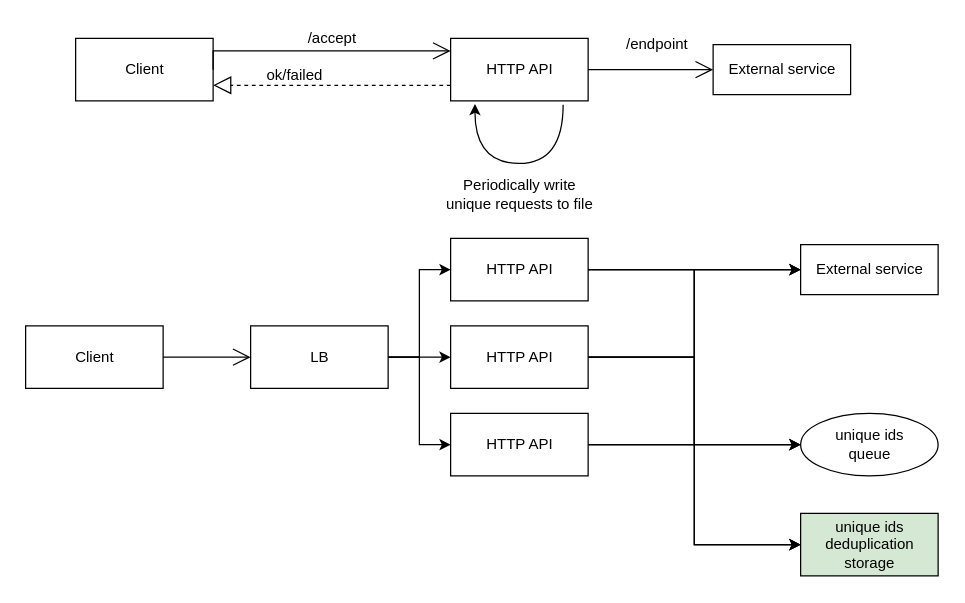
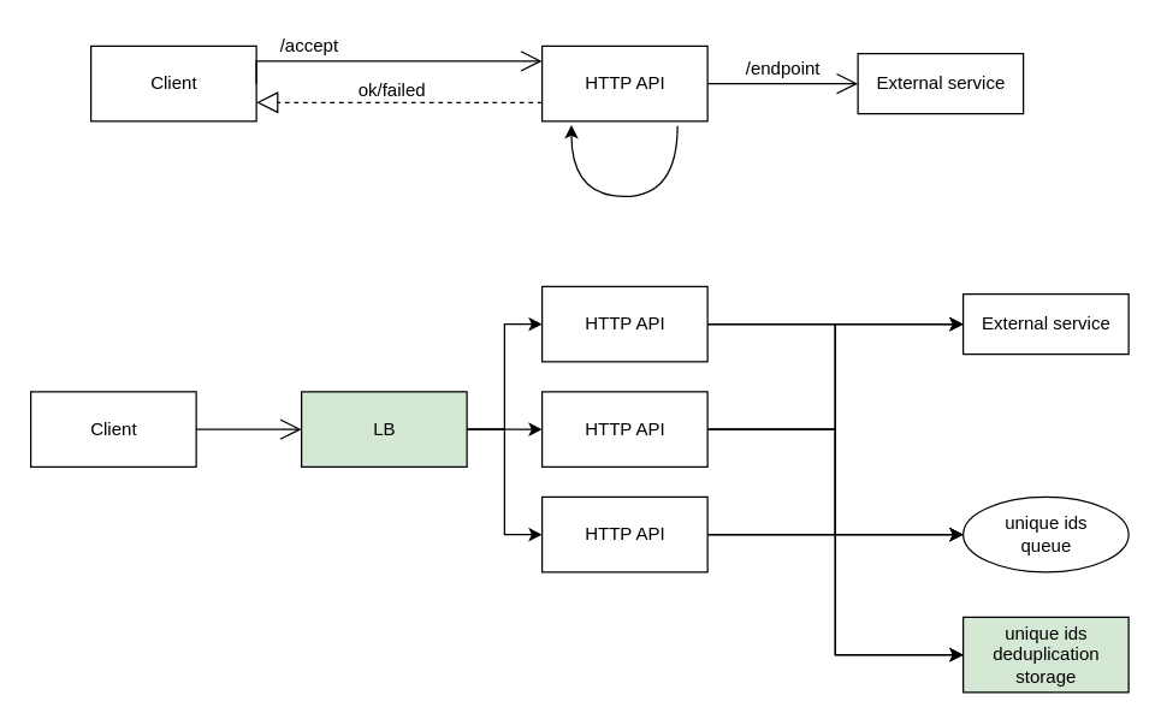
  <mxCell id="0" />
  <mxCell id="1" parent="0" />
  <mxCell id="2" value="Client" style="html=1;" parent="1" vertex="1"><mxGeometry x="60" y="30" width="110" height="50" as="geometry" /></mxCell>
  <mxCell id="3" value="HTTP API" style="html=1;" parent="1" vertex="1"><mxGeometry x="360" y="30" width="110" height="50" as="geometry" /></mxCell>
  <mxCell id="4" value="" style="endArrow=open;endFill=1;endSize=12;html=1;rounded=0;edgeStyle=orthogonalEdgeStyle;exitX=1;exitY=0.5;exitDx=0;exitDy=0;" parent="1" source="2" target="3" edge="1"><mxGeometry width="160" relative="1" as="geometry"><mxPoint x="430" y="290" as="sourcePoint" /><mxPoint x="590" y="290" as="targetPoint" /><Array as="points"><mxPoint x="170" y="40" /></Array></mxGeometry></mxCell>
- <mxCell id="5" value="/accept" style="text;html=1;align=center;verticalAlign=middle;resizable=0;points=[];autosize=1;strokeColor=none;fillColor=none;" parent="1" vertex="1"><mxGeometry x="240" y="20" width="50" height="20" as="geometry" /></mxCell>
+ <mxCell id="5" value="/accept" style="text;html=1;align=center;verticalAlign=middle;resizable=0;points=[];autosize=1;strokeColor=none;fillColor=none;" parent="1" vertex="1"><mxGeometry x="180" y="20" width="50" height="20" as="geometry" /></mxCell>
  <mxCell id="6" value="" style="endArrow=block;dashed=1;endFill=0;endSize=12;html=1;rounded=0;edgeStyle=orthogonalEdgeStyle;entryX=1;entryY=0.75;entryDx=0;entryDy=0;exitX=0;exitY=0.75;exitDx=0;exitDy=0;" parent="1" source="3" target="2" edge="1"><mxGeometry width="160" relative="1" as="geometry"><mxPoint x="430" y="290" as="sourcePoint" /><mxPoint x="590" y="290" as="targetPoint" /></mxGeometry></mxCell>
- <mxCell id="7" value="ok/failed" style="text;html=1;align=center;verticalAlign=middle;resizable=0;points=[];autosize=1;strokeColor=none;fillColor=none;" parent="1" vertex="1"><mxGeometry x="205" y="50" width="60" height="20" as="geometry" /></mxCell>
+ <mxCell id="7" value="ok/failed" style="text;html=1;align=center;verticalAlign=middle;resizable=0;points=[];autosize=1;strokeColor=none;fillColor=none;" parent="1" vertex="1"><mxGeometry x="230" y="50" width="60" height="20" as="geometry" /></mxCell>
  <mxCell id="8" value="External service" style="html=1;" parent="1" vertex="1"><mxGeometry x="570" y="35" width="110" height="40" as="geometry" /></mxCell>
  <mxCell id="9" value="" style="endArrow=open;endFill=1;endSize=12;html=1;rounded=0;edgeStyle=orthogonalEdgeStyle;exitX=1;exitY=0.5;exitDx=0;exitDy=0;entryX=0;entryY=0.5;entryDx=0;entryDy=0;" parent="1" source="3" target="8" edge="1"><mxGeometry width="160" relative="1" as="geometry"><mxPoint x="430" y="290" as="sourcePoint" /><mxPoint x="590" y="290" as="targetPoint" /></mxGeometry></mxCell>
- <mxCell id="10" value="/endpoint" style="text;html=1;align=center;verticalAlign=middle;resizable=0;points=[];autosize=1;strokeColor=none;fillColor=none;" parent="1" vertex="1"><mxGeometry x="490" y="25" width="70" height="20" as="geometry" /></mxCell>
+ <mxCell id="10" value="/endpoint" style="text;html=1;align=center;verticalAlign=middle;resizable=0;points=[];autosize=1;strokeColor=none;fillColor=none;" parent="1" vertex="1"><mxGeometry x="485" y="35" width="70" height="20" as="geometry" /></mxCell>
  <mxCell id="11" value="" style="curved=1;endArrow=classic;html=1;rounded=0;edgeStyle=orthogonalEdgeStyle;entryX=0.177;entryY=1.05;entryDx=0;entryDy=0;entryPerimeter=0;" parent="1" target="3" edge="1"><mxGeometry width="50" height="50" relative="1" as="geometry"><mxPoint x="450" y="83" as="sourcePoint" /><mxPoint x="530" y="270" as="targetPoint" /><Array as="points"><mxPoint x="450" y="130" /><mxPoint x="380" y="130" /></Array></mxGeometry></mxCell>
- <mxCell id="12" value="Periodically write &lt;br&gt;unique requests to file" style="text;html=1;align=center;verticalAlign=middle;resizable=0;points=[];autosize=1;strokeColor=none;fillColor=none;" parent="1" vertex="1"><mxGeometry x="350" y="140" width="130" height="30" as="geometry" /></mxCell>
  <mxCell id="13" value="Client" style="html=1;" parent="1" vertex="1"><mxGeometry x="20" y="260" width="110" height="50" as="geometry" /></mxCell>
  <mxCell id="14" style="edgeStyle=orthogonalEdgeStyle;rounded=0;orthogonalLoop=1;jettySize=auto;html=1;entryX=0;entryY=0.5;entryDx=0;entryDy=0;" parent="1" source="17" target="18" edge="1"><mxGeometry relative="1" as="geometry" /></mxCell>
  <mxCell id="15" style="edgeStyle=orthogonalEdgeStyle;rounded=0;orthogonalLoop=1;jettySize=auto;html=1;entryX=0;entryY=0.5;entryDx=0;entryDy=0;" parent="1" source="17" target="32" edge="1"><mxGeometry relative="1" as="geometry" /></mxCell>
  <mxCell id="16" style="edgeStyle=orthogonalEdgeStyle;rounded=0;orthogonalLoop=1;jettySize=auto;html=1;entryX=0;entryY=0.5;entryDx=0;entryDy=0;" parent="1" source="17" target="33" edge="1"><mxGeometry relative="1" as="geometry" /></mxCell>
  <mxCell id="17" value="HTTP API" style="html=1;" parent="1" vertex="1"><mxGeometry x="360" y="260" width="110" height="50" as="geometry" /></mxCell>
  <mxCell id="18" value="External service" style="html=1;" parent="1" vertex="1"><mxGeometry x="640" y="195" width="110" height="40" as="geometry" /></mxCell>
  <mxCell id="19" style="edgeStyle=orthogonalEdgeStyle;rounded=0;orthogonalLoop=1;jettySize=auto;html=1;entryX=0;entryY=0.5;entryDx=0;entryDy=0;" parent="1" source="22" target="17" edge="1"><mxGeometry relative="1" as="geometry" /></mxCell>
  <mxCell id="20" style="edgeStyle=orthogonalEdgeStyle;rounded=0;orthogonalLoop=1;jettySize=auto;html=1;entryX=0;entryY=0.5;entryDx=0;entryDy=0;" parent="1" source="22" target="30" edge="1"><mxGeometry relative="1" as="geometry" /></mxCell>
  <mxCell id="21" style="edgeStyle=orthogonalEdgeStyle;rounded=0;orthogonalLoop=1;jettySize=auto;html=1;entryX=0;entryY=0.5;entryDx=0;entryDy=0;" parent="1" source="22" target="26" edge="1"><mxGeometry relative="1" as="geometry" /></mxCell>
- <mxCell id="22" value="LB" style="html=1;" parent="1" vertex="1"><mxGeometry x="200" y="260" width="110" height="50" as="geometry" /></mxCell>
+ <mxCell id="22" value="LB" style="html=1;fillColor=#d5e8d4;" parent="1" vertex="1"><mxGeometry x="200" y="260" width="110" height="50" as="geometry" /></mxCell>
  <mxCell id="23" style="edgeStyle=orthogonalEdgeStyle;rounded=0;orthogonalLoop=1;jettySize=auto;html=1;entryX=0;entryY=0.5;entryDx=0;entryDy=0;" parent="1" source="26" target="18" edge="1"><mxGeometry relative="1" as="geometry" /></mxCell>
  <mxCell id="24" style="edgeStyle=orthogonalEdgeStyle;rounded=0;orthogonalLoop=1;jettySize=auto;html=1;entryX=0;entryY=0.5;entryDx=0;entryDy=0;" parent="1" source="26" target="32" edge="1"><mxGeometry relative="1" as="geometry" /></mxCell>
  <mxCell id="25" style="edgeStyle=orthogonalEdgeStyle;rounded=0;orthogonalLoop=1;jettySize=auto;html=1;entryX=0;entryY=0.5;entryDx=0;entryDy=0;" parent="1" source="26" target="33" edge="1"><mxGeometry relative="1" as="geometry" /></mxCell>
  <mxCell id="26" value="HTTP API" style="html=1;" parent="1" vertex="1"><mxGeometry x="360" y="330" width="110" height="50" as="geometry" /></mxCell>
  <mxCell id="27" style="edgeStyle=orthogonalEdgeStyle;rounded=0;orthogonalLoop=1;jettySize=auto;html=1;entryX=0;entryY=0.5;entryDx=0;entryDy=0;" parent="1" source="30" target="18" edge="1"><mxGeometry relative="1" as="geometry" /></mxCell>
  <mxCell id="28" style="edgeStyle=orthogonalEdgeStyle;rounded=0;orthogonalLoop=1;jettySize=auto;html=1;entryX=0;entryY=0.5;entryDx=0;entryDy=0;" parent="1" source="30" target="32" edge="1"><mxGeometry relative="1" as="geometry" /></mxCell>
  <mxCell id="29" style="edgeStyle=orthogonalEdgeStyle;rounded=0;orthogonalLoop=1;jettySize=auto;html=1;entryX=0;entryY=0.5;entryDx=0;entryDy=0;" parent="1" source="30" target="33" edge="1"><mxGeometry relative="1" as="geometry" /></mxCell>
  <mxCell id="30" value="HTTP API" style="html=1;" parent="1" vertex="1"><mxGeometry x="360" y="190" width="110" height="50" as="geometry" /></mxCell>
  <mxCell id="31" value="" style="endArrow=open;endFill=1;endSize=12;html=1;rounded=0;edgeStyle=orthogonalEdgeStyle;exitX=1;exitY=0.5;exitDx=0;exitDy=0;" parent="1" source="13" edge="1"><mxGeometry width="160" relative="1" as="geometry"><mxPoint x="300" y="230" as="sourcePoint" /><mxPoint x="200" y="285" as="targetPoint" /></mxGeometry></mxCell>
  <mxCell id="32" value="unique ids&lt;br&gt;queue" style="ellipse;html=1;" parent="1" vertex="1"><mxGeometry x="640" y="330" width="110" height="50" as="geometry" /></mxCell>
  <mxCell id="33" value="unique ids&lt;br&gt;deduplication &lt;br&gt;storage" style="html=1;fillColor=#d5e8d4;" parent="1" vertex="1"><mxGeometry x="640" y="410" width="110" height="50" as="geometry" /></mxCell>
